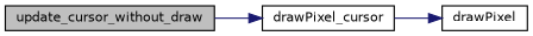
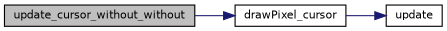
  digraph {
    rankdir=LR
    node [color=black fillcolor=white fontname=Helvetica fontsize=10 shape=record style=filled]
    edge [color=midnightblue fontname=Helvetica fontsize=10 labelfontname=Helvetica labelfontsize=10 style=solid]
-   n1 [fillcolor=grey75 fontcolor=black height=0.2 label=update_cursor_without_draw width=0.4]
+   n1 [fillcolor=grey75 fontcolor=black height=0.2 label=update_cursor_without_without width=0.4]
    n2 [height=0.2 label=drawPixel_cursor width=0.4]
-   n3 [height=0.2 label=drawPixel width=0.4]
+   n3 [height=0.2 label=update width=0.4]
    n1 -> n2
    n2 -> n3
  }
